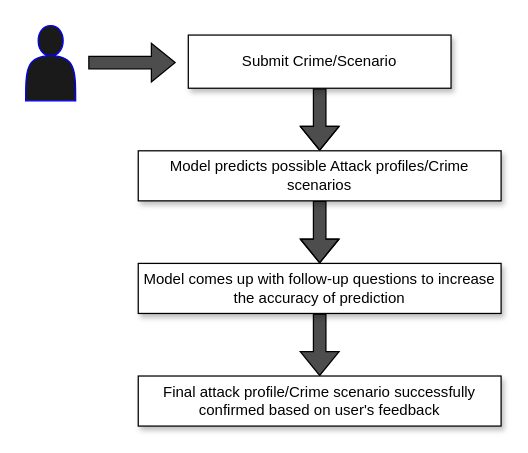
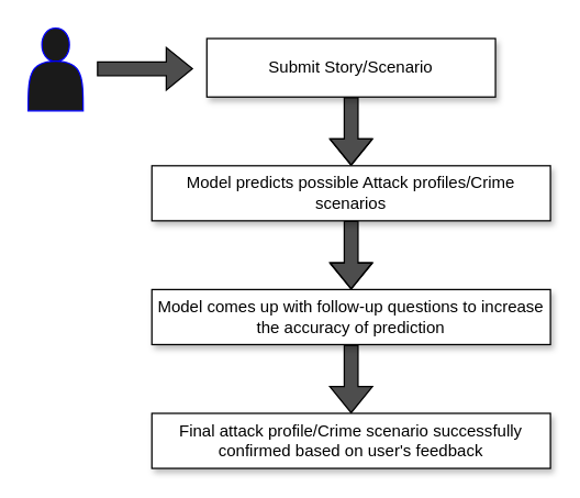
  <mxCell id="0" />
  <mxCell id="1" parent="0" />
  <mxCell id="2" value="" style="shape=flexArrow;endArrow=classic;html=1;rounded=0;fillColor=#4D4D4D;" edge="1" parent="1"><mxGeometry width="50" height="50" relative="1" as="geometry"><mxPoint x="70" y="49.5" as="sourcePoint" /><mxPoint x="140" y="49.5" as="targetPoint" /></mxGeometry></mxCell>
  <mxCell id="3" value="" style="shape=actor;whiteSpace=wrap;html=1;strokeColor=#0000FF;fillColor=#1A1A1A;" vertex="1" parent="1"><mxGeometry x="20" y="20" width="40" height="60" as="geometry" /></mxCell>
  <mxCell id="4" style="edgeStyle=orthogonalEdgeStyle;shape=flexArrow;rounded=0;orthogonalLoop=1;jettySize=auto;html=1;exitX=0.5;exitY=1;exitDx=0;exitDy=0;fillColor=#4D4D4D;" edge="1" parent="1" source="5"><mxGeometry relative="1" as="geometry"><mxPoint x="255" y="120" as="targetPoint" /></mxGeometry></mxCell>
- <mxCell id="5" value="Submit Crime/Scenario" style="rounded=0;whiteSpace=wrap;html=1;shadow=1;strokeColor=#000000;fillColor=#FFFFFF;" vertex="1" parent="1"><mxGeometry x="150" y="27.5" width="210" height="42.5" as="geometry" /></mxCell>
+ <mxCell id="5" value="Submit Story/Scenario" style="rounded=0;whiteSpace=wrap;html=1;shadow=1;strokeColor=#000000;fillColor=#FFFFFF;" vertex="1" parent="1"><mxGeometry x="150" y="27.5" width="210" height="42.5" as="geometry" /></mxCell>
  <mxCell id="6" style="edgeStyle=orthogonalEdgeStyle;shape=flexArrow;rounded=0;orthogonalLoop=1;jettySize=auto;html=1;fillColor=#4D4D4D;" edge="1" parent="1" source="7"><mxGeometry relative="1" as="geometry"><mxPoint x="255" y="210" as="targetPoint" /></mxGeometry></mxCell>
  <mxCell id="7" value="Model predicts possible Attack profiles/Crime scenarios" style="rounded=0;whiteSpace=wrap;html=1;shadow=1;strokeColor=#000000;fillColor=#FFFFFF;" vertex="1" parent="1"><mxGeometry x="110" y="120" width="290" height="40" as="geometry" /></mxCell>
  <mxCell id="8" style="edgeStyle=orthogonalEdgeStyle;shape=flexArrow;rounded=0;orthogonalLoop=1;jettySize=auto;html=1;exitX=0.5;exitY=1;exitDx=0;exitDy=0;fillColor=#4D4D4D;" edge="1" parent="1" source="9" target="10"><mxGeometry relative="1" as="geometry" /></mxCell>
  <mxCell id="9" value="Model comes up with follow-up questions to increase the accuracy of prediction" style="rounded=0;whiteSpace=wrap;html=1;shadow=1;strokeColor=#000000;fillColor=#FFFFFF;" vertex="1" parent="1"><mxGeometry x="110" y="210" width="290" height="40" as="geometry" /></mxCell>
  <mxCell id="10" value="Final attack profile/Crime scenario successfully confirmed based on user's feedback" style="rounded=0;whiteSpace=wrap;html=1;shadow=1;strokeColor=#000000;fillColor=#FFFFFF;" vertex="1" parent="1"><mxGeometry x="110" y="300" width="290" height="40" as="geometry" /></mxCell>
